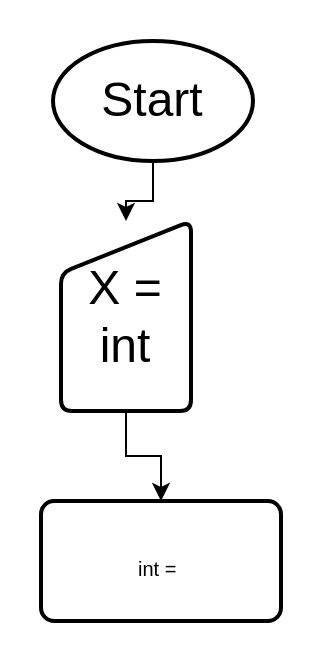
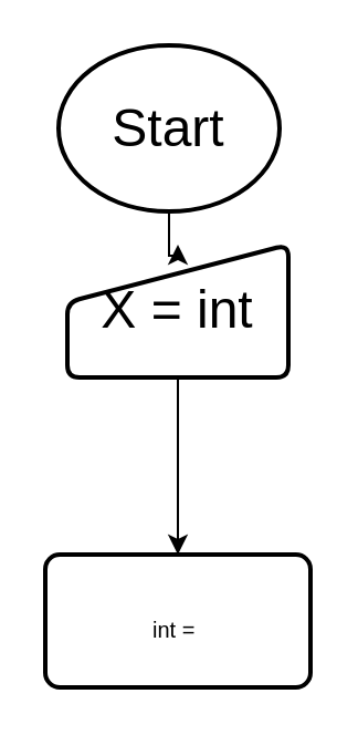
  <mxCell id="0" />
  <mxCell id="1" parent="0" />
  <mxCell id="2" value="" style="edgeStyle=orthogonalEdgeStyle;rounded=0;orthogonalLoop=1;jettySize=auto;html=1;fontSize=24;" edge="1" parent="1" source="3" target="5"><mxGeometry relative="1" as="geometry" /></mxCell>
- <mxCell id="3" value="&lt;font style=&quot;font-size: 24px&quot;&gt;Start&lt;/font&gt;" style="strokeWidth=2;html=1;shape=mxgraph.flowchart.start_1;whiteSpace=wrap;" vertex="1" parent="1"><mxGeometry x="26" y="20" width="100" height="60" as="geometry" /></mxCell>
+ <mxCell id="3" value="&lt;font style=&quot;font-size: 24px&quot;&gt;Start&lt;/font&gt;" style="strokeWidth=2;html=1;shape=mxgraph.flowchart.start_1;whiteSpace=wrap;" vertex="1" parent="1"><mxGeometry x="26" y="20" width="100" height="75" as="geometry" /></mxCell>
  <mxCell id="4" value="" style="edgeStyle=orthogonalEdgeStyle;rounded=0;orthogonalLoop=1;jettySize=auto;html=1;fontSize=24;" edge="1" parent="1" source="5" target="6"><mxGeometry relative="1" as="geometry" /></mxCell>
- <mxCell id="5" value="X = int" style="html=1;strokeWidth=2;shape=manualInput;whiteSpace=wrap;rounded=1;size=26;arcSize=11;fontSize=24;" vertex="1" parent="1"><mxGeometry x="30" y="110" width="65" height="95" as="geometry" /></mxCell>
+ <mxCell id="5" value="X = int" style="html=1;strokeWidth=2;shape=manualInput;whiteSpace=wrap;rounded=1;size=26;arcSize=11;fontSize=24;" vertex="1" parent="1"><mxGeometry x="30" y="110" width="100" height="60" as="geometry" /></mxCell>
  <mxCell id="6" value="&lt;font size=&quot;1&quot;&gt;int =&amp;nbsp;&lt;/font&gt;" style="whiteSpace=wrap;html=1;fontSize=24;strokeWidth=2;rounded=1;arcSize=11;" vertex="1" parent="1"><mxGeometry x="20" y="250" width="120" height="60" as="geometry" /></mxCell>
